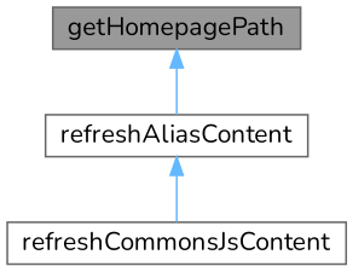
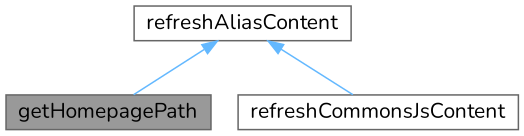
  digraph {
    fontname=Nunito
    rankdir=TB
    node [color=grey40 fillcolor=white fontname=Nunito fontsize=14 shape=box style=filled]
    edge [color=steelblue1 dir=back fontname=Nunito fontsize=14 labelfontname=Helvetica labelfontsize=14 style=solid]
    n1 [color=gray40 fillcolor=grey60 fontcolor=black height=0.2 label=getHomepagePath width=0.4]
    n2 [height=0.2 label=refreshAliasContent width=0.4]
    n3 [height=0.2 label=refreshCommonsJsContent width=0.4]
-   n1 -> n2
+   n2 -> n1
    n2 -> n3
  }
